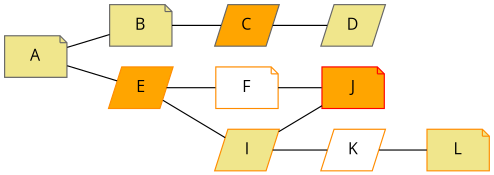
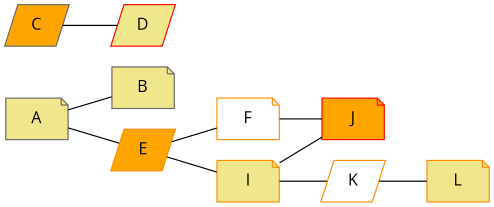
  graph {
    fontname="Open Sans"
    rankdir=LR
    node [color=darkorange fillcolor=khaki fontname="Open Sans" shape=note style=filled]
    edge [fontname="Open Sans"]
    n1 [color=gray40 label=A]
    n2 [color=gray40 label=B]
    n3 [fillcolor=orange label=E shape=parallelogram]
    n4 [color=gray40 fillcolor=orange label=C shape=parallelogram]
    n5 [fillcolor=white label=F]
-   n6 [label=I shape=parallelogram]
-   n7 [color=gray40 label=D shape=parallelogram]
+   n6 [label=I]
+   n7 [color=red label=D shape=parallelogram]
    n8 [color=red fillcolor=orange label=J]
    n9 [fillcolor=white label=K shape=parallelogram]
    n10 [label=L]
    n1 -- n2
    n1 -- n3
-   n2 -- n4
    n3 -- n5
    n3 -- n6
    n4 -- n7
    n5 -- n8
    n6 -- n8
    n6 -- n9
    n9 -- n10
  }
